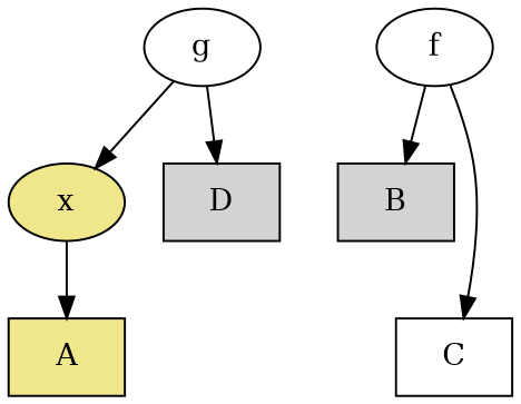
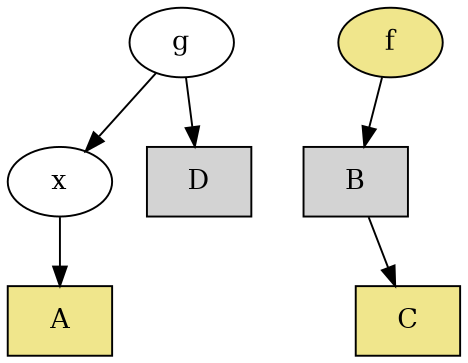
  digraph {
    node [fillcolor=white style=filled shape=box]
    g [shape=""]
-   x [fillcolor=khaki shape=""]
+   x [shape=""]
    D [fillcolor=lightgrey]
    A [fillcolor=khaki]
-   f [shape=""]
+   f [fillcolor=khaki shape=""]
    B [fillcolor=lightgrey]
-   C
+   C [fillcolor=khaki]
    g -> x
    g -> D
    x -> A
    f -> B
-   f -> C
+   B -> C
  }
